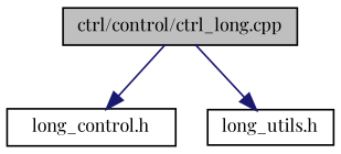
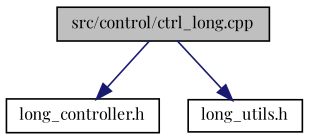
  digraph {
    fontname="Playfair Display"
    node [color=black fillcolor=white fontname="Playfair Display" fontsize=10 shape=record style=filled]
    edge [color=midnightblue fontname="Playfair Display" fontsize=10 labelfontname=Helvetica labelfontsize=10 style=solid]
-   n1 [fillcolor=grey75 fontcolor=black height=0.2 label="ctrl/control/ctrl_long.cpp" width=0.4]
-   n2 [height=0.2 label="long_control.h" width=0.4]
+   n1 [fillcolor=grey75 fontcolor=black height=0.2 label="src/control/ctrl_long.cpp" width=0.4]
+   n2 [height=0.2 label="long_controller.h" width=0.4]
    n3 [height=0.2 label="long_utils.h" width=0.4]
    n1 -> n2
    n1 -> n3
  }
